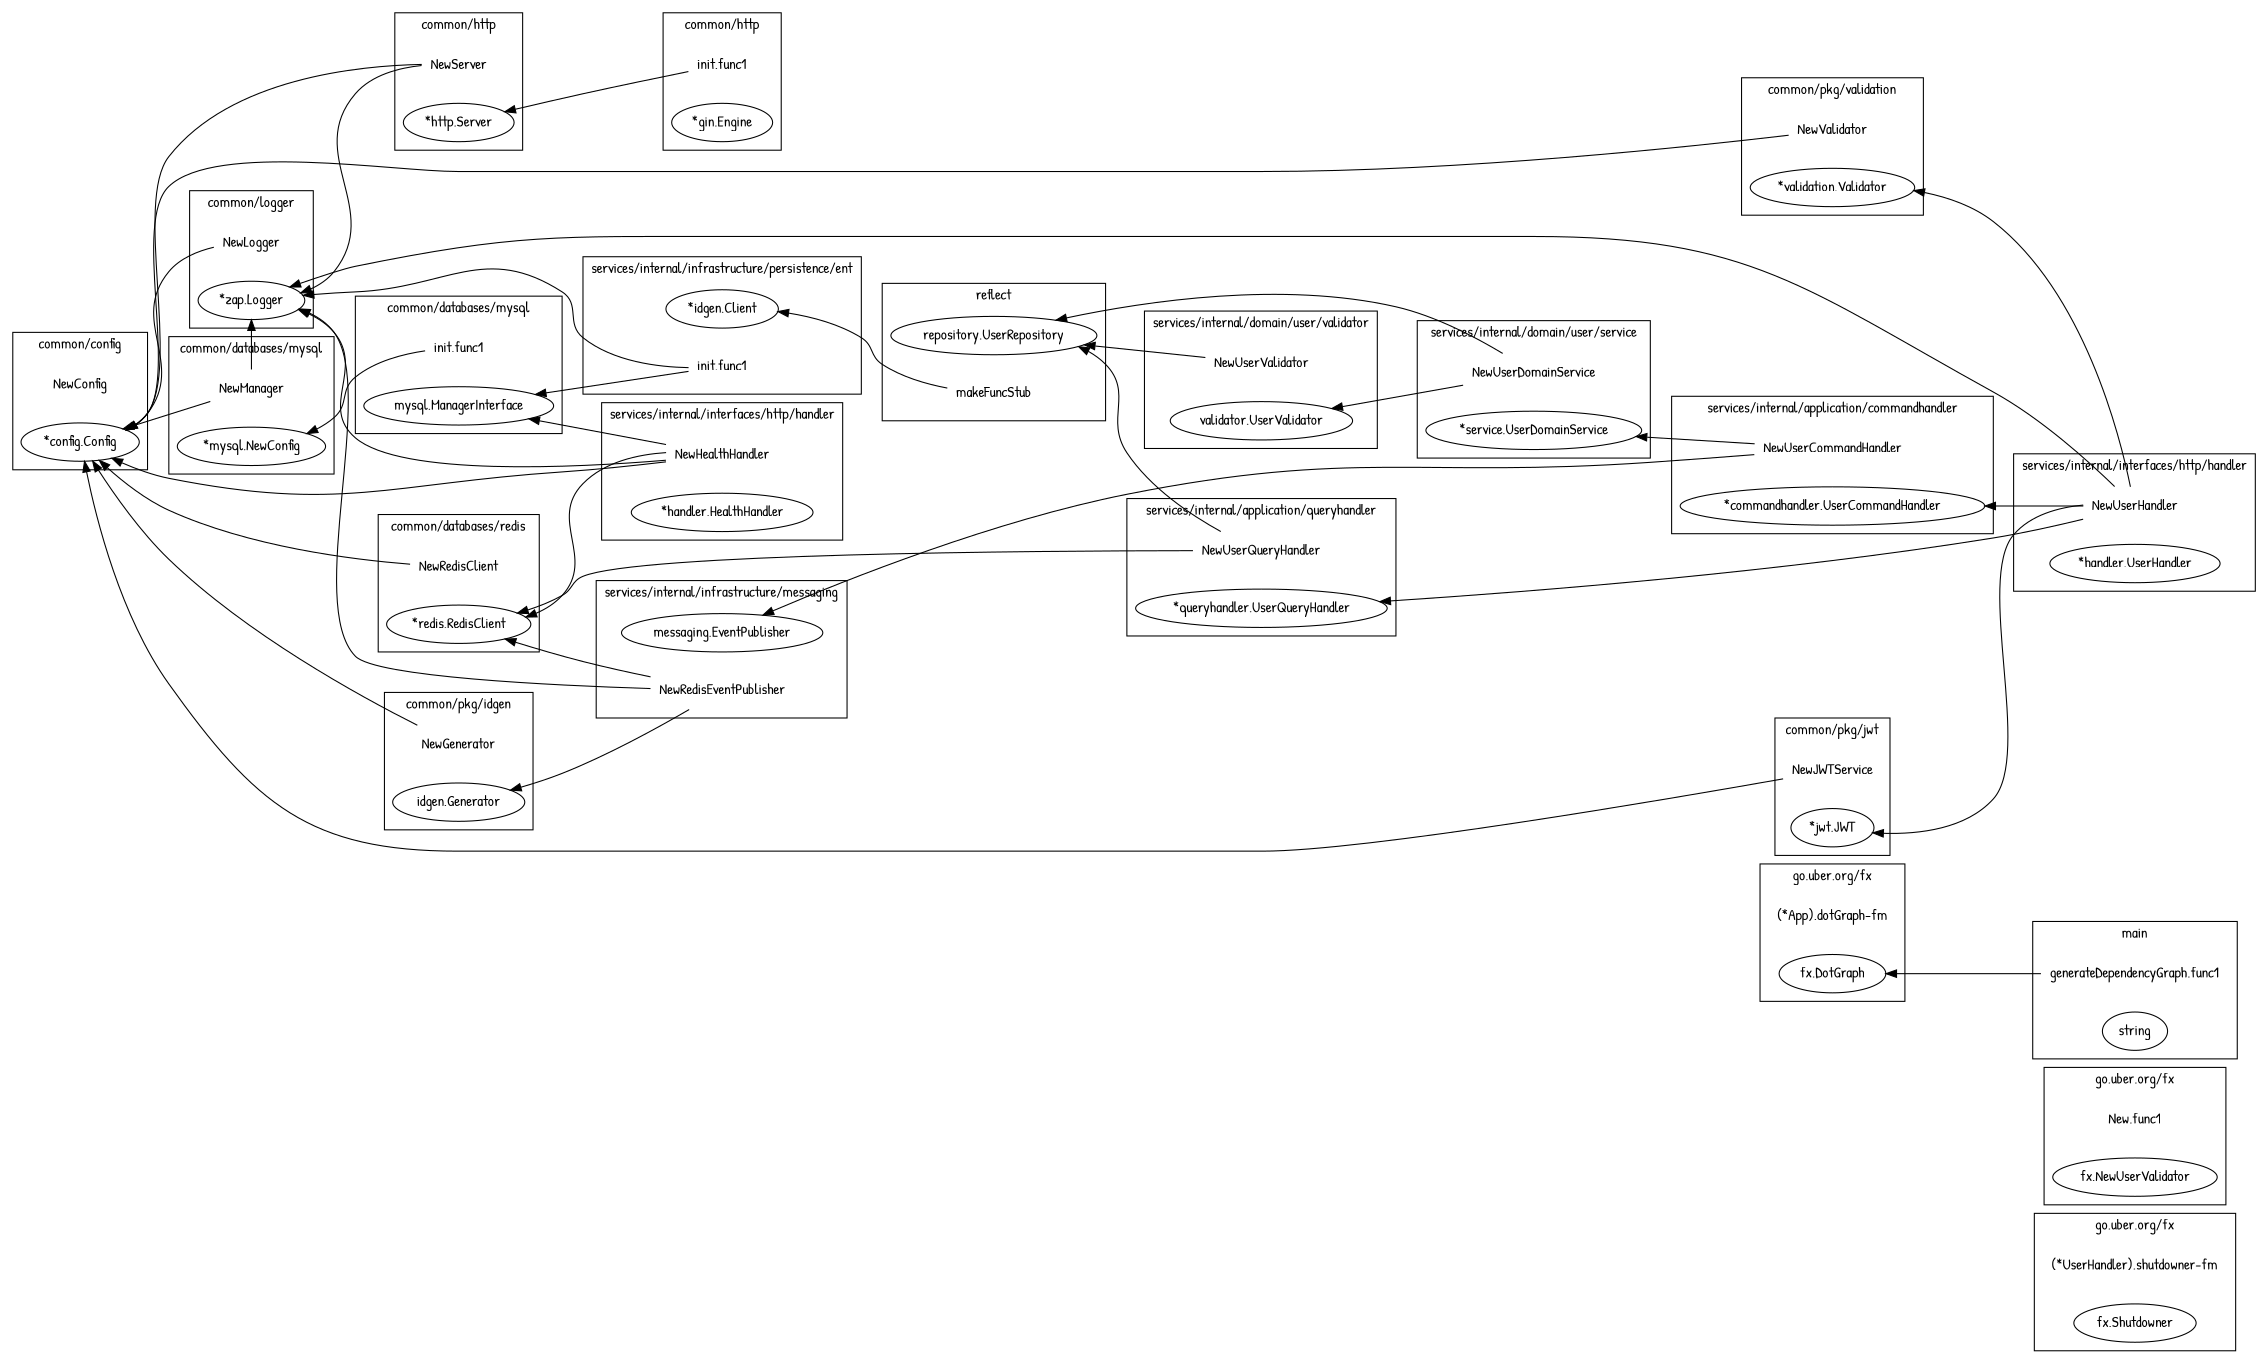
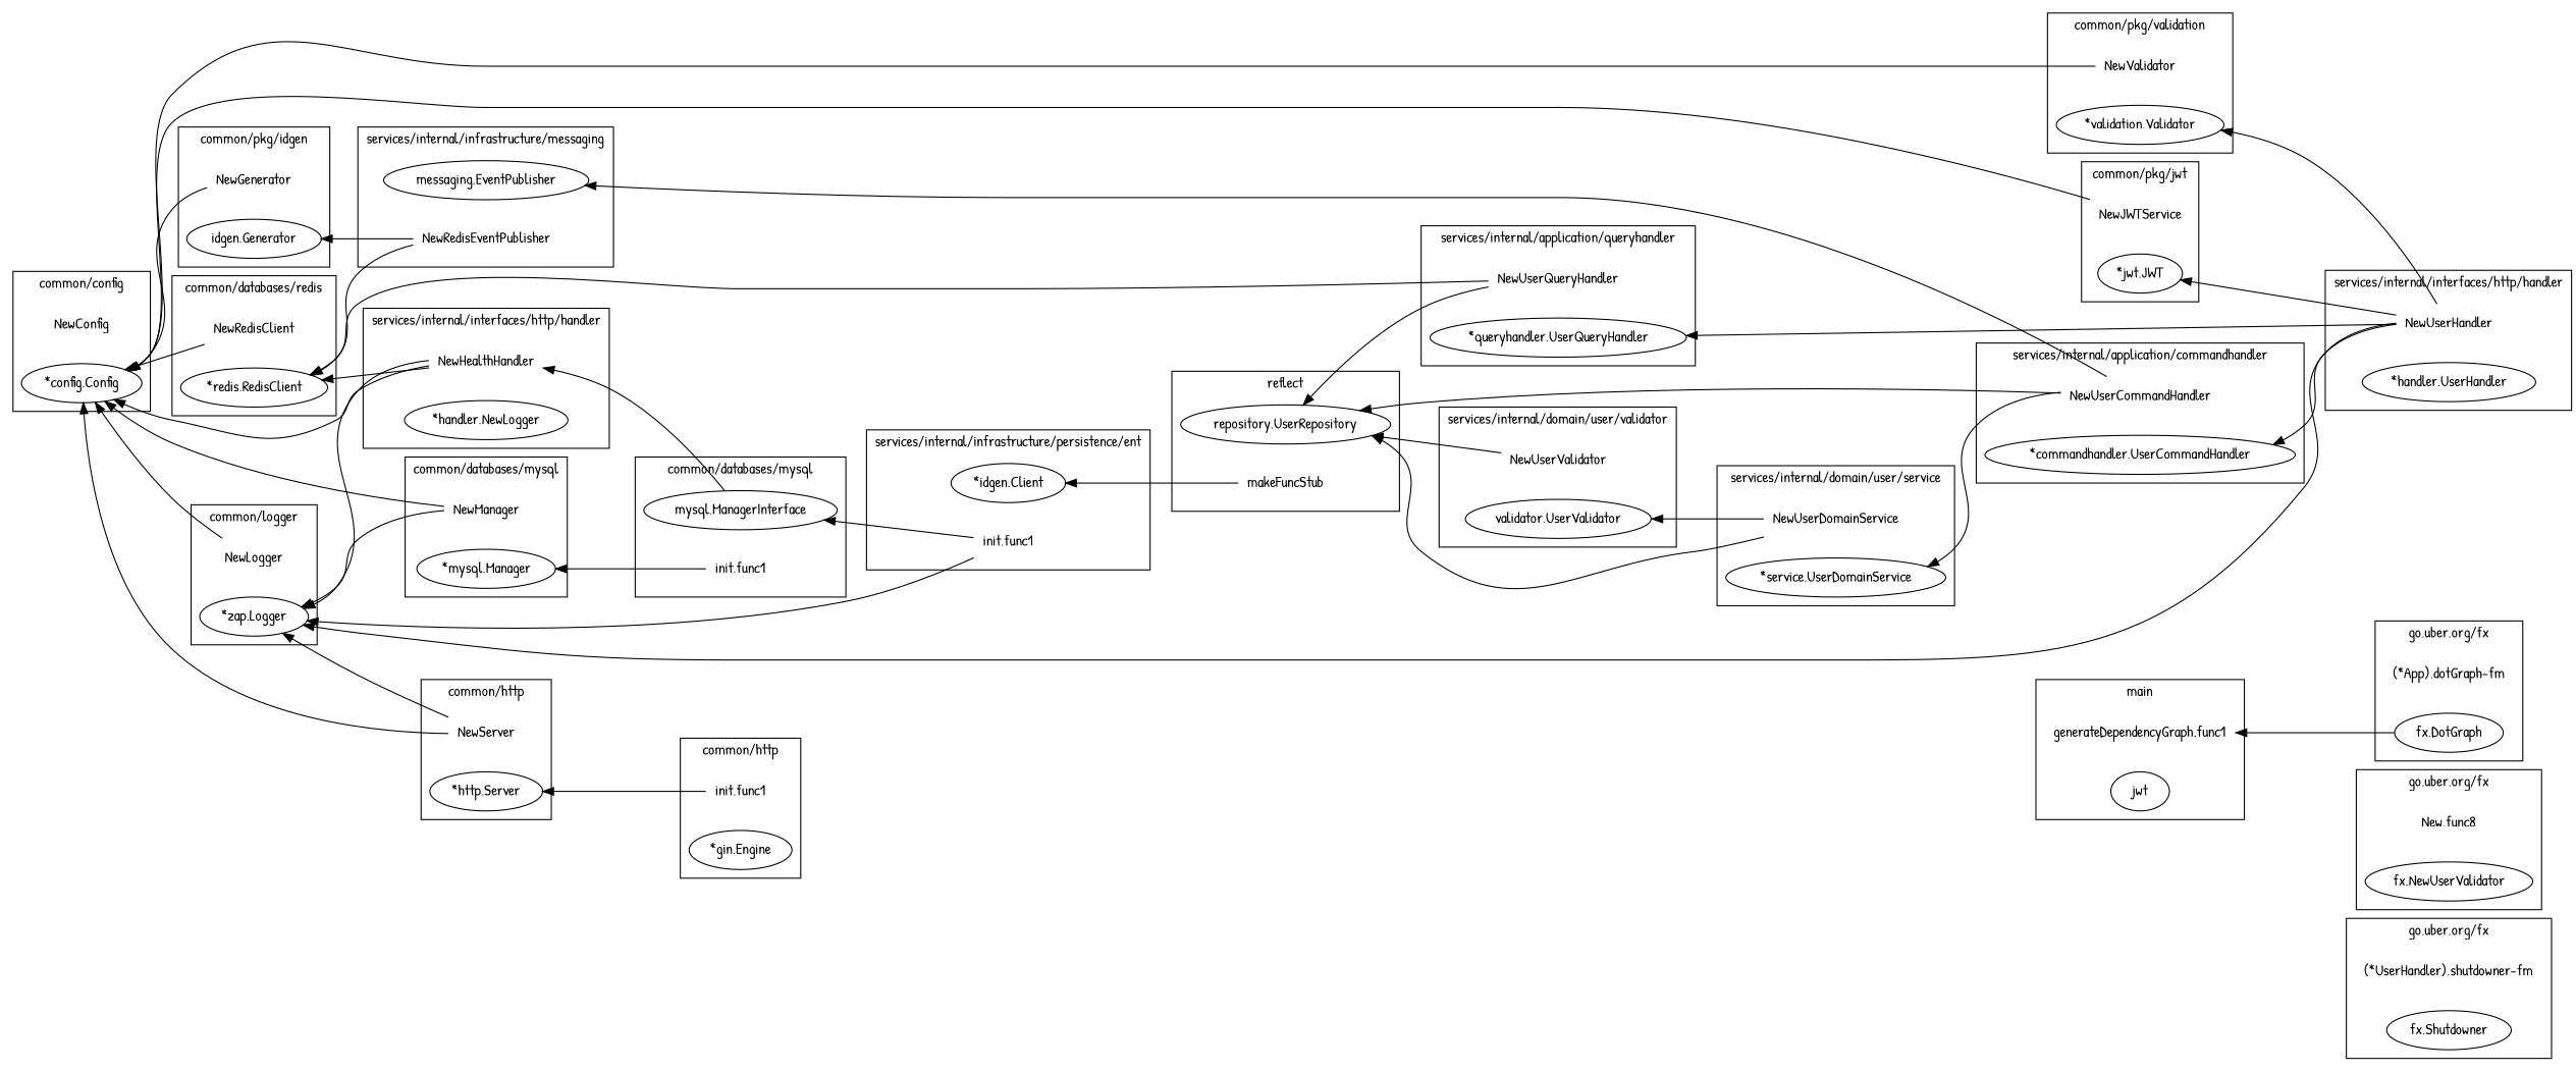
  digraph {
    compound=true
    fontname="Patrick Hand"
    rankdir=RL
    node [fontname="Patrick Hand"]
    edge [fontname="Patrick Hand"]
    n1 [label="(*UserHandler).shutdowner-fm" shape=plaintext]
    n2 [label="fx.Shutdowner"]
-   n3 [label="New.func1" shape=plaintext]
+   n3 [label="New.func8" shape=plaintext]
    n4 [label="fx.NewUserValidator"]
    n5 [label="(*App).dotGraph-fm" shape=plaintext]
    n6 [label="fx.DotGraph"]
    n7 [label="generateDependencyGraph.func1" shape=plaintext]
-   n8 [label=string]
+   n8 [label=jwt]
    n9 [label=NewConfig shape=plaintext]
    n10 [label="*config.Config"]
    n11 [label=NewLogger shape=plaintext]
    n12 [label="*zap.Logger"]
    n13 [label=NewManager shape=plaintext]
-   n14 [label="*mysql.NewConfig"]
+   n14 [label="*mysql.Manager"]
    n15 [label="init.func1" shape=plaintext]
    n16 [label="mysql.ManagerInterface"]
    n17 [label=NewRedisClient shape=plaintext]
    n18 [label="*redis.RedisClient"]
    n19 [label=NewValidator shape=plaintext]
    n20 [label="*validation.Validator"]
    n21 [label=NewGenerator shape=plaintext]
    n22 [label="idgen.Generator"]
    n23 [label=NewJWTService shape=plaintext]
    n24 [label="*jwt.JWT"]
    n25 [label=NewServer shape=plaintext]
    n26 [label="*http.Server"]
    n27 [label="init.func1" shape=plaintext]
    n28 [label="*gin.Engine"]
    n29 [label=NewUserCommandHandler shape=plaintext]
    n30 [label="*commandhandler.UserCommandHandler"]
    n31 [label=NewUserValidator shape=plaintext]
    n32 [label="validator.UserValidator"]
    n33 [label=NewUserDomainService shape=plaintext]
    n34 [label="*service.UserDomainService"]
    n35 [label="repository.UserRepository"]
    n36 [label=makeFuncStub shape=plaintext]
    n37 [label=NewUserQueryHandler shape=plaintext]
    n38 [label="*queryhandler.UserQueryHandler"]
    n39 [label="messaging.EventPublisher"]
    n40 [label=NewRedisEventPublisher shape=plaintext]
    n41 [label="*idgen.Client"]
    n42 [label="init.func1" shape=plaintext]
    n43 [label=NewUserHandler shape=plaintext]
    n44 [label="*handler.UserHandler"]
    n45 [label=NewHealthHandler shape=plaintext]
-   n46 [label="*handler.HealthHandler"]
+   n46 [label="*handler.NewLogger"]
    subgraph cluster_1 {
      label="go.uber.org/fx"
      n1
      n2
    }
    subgraph cluster_2 {
      label="go.uber.org/fx"
      n3
      n4
    }
    subgraph cluster_3 {
      label="go.uber.org/fx"
      n5
      n6
    }
    subgraph cluster_4 {
      label=main
      n7
      n8
    }
    subgraph cluster_5 {
      label="common/config"
      n9
      n10
    }
    subgraph cluster_6 {
      label="common/logger"
      n11
      n12
    }
    subgraph cluster_7 {
      label="common/databases/mysql"
      n13
      n14
    }
    subgraph cluster_8 {
      label="common/databases/mysql"
      n15
      n16
    }
    subgraph cluster_9 {
      label="common/databases/redis"
      n17
      n18
    }
    subgraph cluster_10 {
      label="common/pkg/validation"
      n19
      n20
    }
    subgraph cluster_11 {
      label="common/pkg/idgen"
      n21
      n22
    }
    subgraph cluster_12 {
      label="common/pkg/jwt"
      n23
      n24
    }
    subgraph cluster_13 {
      label="common/http"
      n25
      n26
    }
    subgraph cluster_14 {
      label="common/http"
      n27
      n28
    }
    subgraph cluster_15 {
      label="services/internal/application/commandhandler"
      n29
      n30
    }
    subgraph cluster_16 {
      label="services/internal/domain/user/validator"
      n31
      n32
    }
    subgraph cluster_17 {
      label="services/internal/domain/user/service"
      n33
      n34
    }
    subgraph cluster_18 {
      label=reflect
      n35
      n36
    }
    subgraph cluster_19 {
      label="services/internal/application/queryhandler"
      n37
      n38
    }
    subgraph cluster_20 {
      label="services/internal/infrastructure/messaging"
      n39
      n40
    }
    subgraph cluster_21 {
      label="services/internal/infrastructure/persistence/ent"
      n41
      n42
    }
    subgraph cluster_22 {
      label="services/internal/interfaces/http/handler"
      n43
      n44
    }
    subgraph cluster_23 {
      label="services/internal/interfaces/http/handler"
      n45
      n46
    }
-   n7 -> n6
+   n6 -> n7
    n11 -> n10
    n13 -> n10
    n13 -> n12
    n15 -> n14
    n17 -> n10
    n19 -> n10
    n21 -> n10
    n23 -> n10
    n25 -> n10
    n25 -> n12
    n27 -> n26
    n29 -> n34
+   n29 -> n35
    n29 -> n39
    n31 -> n35
    n33 -> n32
    n33 -> n35
    n36 -> n41
    n37 -> n18
    n37 -> n35
-   n40 -> n12
    n40 -> n18
    n40 -> n22
    n42 -> n12
    n42 -> n16
    n43 -> n12
    n43 -> n20
    n43 -> n24
    n43 -> n30
    n43 -> n38
    n45 -> n10
    n45 -> n12
-   n45 -> n16
+   n16 -> n45
    n45 -> n18
  }
